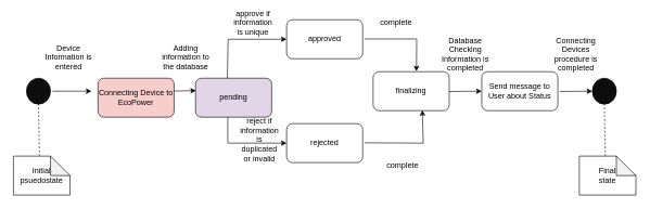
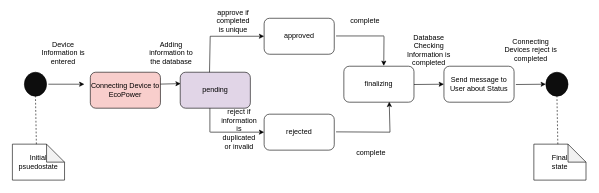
  <mxCell id="0" />
  <mxCell id="1" parent="0" />
  <mxCell id="2" value="" style="ellipse;whiteSpace=wrap;html=1;aspect=fixed;fillColor=#0d0d0d;" parent="1" vertex="1"><mxGeometry x="40" y="120" width="37" height="40" as="geometry" /></mxCell>
  <mxCell id="3" value="Initial psuedostate" style="shape=note;whiteSpace=wrap;html=1;backgroundOutline=1;darkOpacity=0.05;" parent="1" vertex="1"><mxGeometry y="240" width="87" height="60" as="geometry" x="20" /></mxCell>
  <mxCell id="4" value="" style="endArrow=none;dashed=1;html=1;rounded=0;entryX=0.5;entryY=1;entryDx=0;entryDy=0;strokeColor=#000000;" parent="1" target="2" edge="1"><mxGeometry width="50" height="50" relative="1" as="geometry"><mxPoint x="60" y="240" as="sourcePoint" /><mxPoint x="100" y="190" as="targetPoint" /></mxGeometry></mxCell>
  <mxCell id="5" value="" style="endArrow=classic;html=1;rounded=0;" parent="1" edge="1"><mxGeometry width="50" height="50" relative="1" as="geometry"><mxPoint x="80" y="140" as="sourcePoint" /><mxPoint x="140" y="140" as="targetPoint" /></mxGeometry></mxCell>
  <mxCell id="6" value="Send message to User about Status" style="rounded=1;whiteSpace=wrap;html=1;" parent="1" vertex="1"><mxGeometry x="740" y="110" width="117" height="60" as="geometry" /></mxCell>
  <mxCell id="7" value="finalizing" style="rounded=1;whiteSpace=wrap;html=1;" parent="1" vertex="1"><mxGeometry x="573" y="110" width="117" height="60" as="geometry" /></mxCell>
  <mxCell id="8" value="" style="endArrow=none;html=1;rounded=0;exitX=0.417;exitY=0.089;exitDx=0;exitDy=0;exitPerimeter=0;" parent="1" source="16" edge="1"><mxGeometry width="50" height="50" relative="1" as="geometry"><mxPoint x="350" y="110" as="sourcePoint" /><mxPoint x="350" y="60" as="targetPoint" /></mxGeometry></mxCell>
  <mxCell id="9" value="" style="endArrow=none;html=1;rounded=0;" parent="1" edge="1"><mxGeometry width="50" height="50" relative="1" as="geometry"><mxPoint x="349.5" y="220" as="sourcePoint" /><mxPoint x="349.5" y="170" as="targetPoint" /></mxGeometry></mxCell>
  <mxCell id="10" value="" style="endArrow=classic;html=1;rounded=0;" parent="1" edge="1"><mxGeometry width="50" height="50" relative="1" as="geometry"><mxPoint x="350" y="60" as="sourcePoint" /><mxPoint x="440" y="60" as="targetPoint" /></mxGeometry></mxCell>
  <mxCell id="11" value="" style="endArrow=classic;html=1;rounded=0;" parent="1" edge="1"><mxGeometry width="50" height="50" relative="1" as="geometry"><mxPoint x="350" y="220" as="sourcePoint" /><mxPoint x="440" y="220" as="targetPoint" /></mxGeometry></mxCell>
  <mxCell id="12" value="approved" style="rounded=1;whiteSpace=wrap;html=1;" parent="1" vertex="1"><mxGeometry x="440" y="30" width="117" height="60" as="geometry" /></mxCell>
  <mxCell id="13" value="rejected" style="rounded=1;whiteSpace=wrap;html=1;" parent="1" vertex="1"><mxGeometry x="440" y="190" width="117" height="60" as="geometry" /></mxCell>
  <mxCell id="14" value="" style="endArrow=none;html=1;rounded=0;" parent="1" edge="1"><mxGeometry width="50" height="50" relative="1" as="geometry"><mxPoint x="560" y="219.5" as="sourcePoint" /><mxPoint x="650" y="220" as="targetPoint" /></mxGeometry></mxCell>
  <mxCell id="15" value="" style="endArrow=none;html=1;rounded=0;" parent="1" edge="1"><mxGeometry width="50" height="50" relative="1" as="geometry"><mxPoint x="560" y="59.5" as="sourcePoint" /><mxPoint x="640" y="59.5" as="targetPoint" /></mxGeometry></mxCell>
  <mxCell id="16" value="pending" style="rounded=1;whiteSpace=wrap;html=1;fillColor=#e1d5e7;" parent="1" vertex="1"><mxGeometry x="300" y="120" width="117" height="60" as="geometry" /></mxCell>
  <mxCell id="17" value="" style="endArrow=classic;html=1;rounded=0;entryX=0.569;entryY=-0.011;entryDx=0;entryDy=0;entryPerimeter=0;" parent="1" target="7" edge="1"><mxGeometry width="50" height="50" relative="1" as="geometry"><mxPoint x="640" y="60" as="sourcePoint" /><mxPoint x="690" y="10" as="targetPoint" /></mxGeometry></mxCell>
  <mxCell id="18" value="" style="endArrow=classic;html=1;rounded=0;entryX=0.647;entryY=0.989;entryDx=0;entryDy=0;entryPerimeter=0;" parent="1" target="7" edge="1"><mxGeometry width="50" height="50" relative="1" as="geometry"><mxPoint x="650" y="220" as="sourcePoint" /><mxPoint x="700" y="170" as="targetPoint" /></mxGeometry></mxCell>
  <mxCell id="19" value="" style="endArrow=classic;html=1;rounded=0;entryX=0.006;entryY=0.4;entryDx=0;entryDy=0;entryPerimeter=0;exitX=1;exitY=0.25;exitDx=0;exitDy=0;" parent="1" edge="1"><mxGeometry width="50" height="50" relative="1" as="geometry"><mxPoint x="260" y="140" as="sourcePoint" /><mxPoint x="300.72" y="139" as="targetPoint" /></mxGeometry></mxCell>
  <mxCell id="20" value="" style="endArrow=classic;html=1;rounded=0;exitX=1;exitY=0.25;exitDx=0;exitDy=0;" parent="1" target="21" edge="1"><mxGeometry width="50" height="50" relative="1" as="geometry"><mxPoint x="860" y="140.5" as="sourcePoint" /><mxPoint x="900.72" y="139.5" as="targetPoint" /></mxGeometry></mxCell>
  <mxCell id="21" value="" style="ellipse;whiteSpace=wrap;html=1;aspect=fixed;fillColor=#0d0d0d;" parent="1" vertex="1"><mxGeometry x="910" y="120" width="37" height="40" as="geometry" /></mxCell>
  <mxCell id="22" value="Final &lt;br&gt;state" style="shape=note;whiteSpace=wrap;html=1;backgroundOutline=1;darkOpacity=0.05;" parent="1" vertex="1"><mxGeometry x="890" y="240" width="87" height="60" as="geometry" /></mxCell>
  <mxCell id="23" value="" style="endArrow=none;dashed=1;html=1;rounded=0;entryX=0.5;entryY=1;entryDx=0;entryDy=0;strokeColor=#000000;" parent="1" target="21" edge="1"><mxGeometry width="50" height="50" relative="1" as="geometry"><mxPoint x="930" y="240" as="sourcePoint" /><mxPoint x="970" y="190" as="targetPoint" /></mxGeometry></mxCell>
- <mxCell id="24" value="approve if information is unique" style="text;html=1;strokeColor=none;fillColor=none;align=center;verticalAlign=middle;whiteSpace=wrap;rounded=0;" parent="1" vertex="1"><mxGeometry x="360" y="20" width="57" height="30" as="geometry" /></mxCell>
+ <mxCell id="24" value="approve if completed is unique" style="text;html=1;strokeColor=none;fillColor=none;align=center;verticalAlign=middle;whiteSpace=wrap;rounded=0;" parent="1" vertex="1"><mxGeometry x="360" y="20" width="57" height="30" as="geometry" /></mxCell>
  <mxCell id="25" value="complete" style="text;html=1;strokeColor=none;fillColor=none;align=center;verticalAlign=middle;whiteSpace=wrap;rounded=0;" parent="1" vertex="1"><mxGeometry x="590" y="240" width="57" height="30" as="geometry" /></mxCell>
  <mxCell id="26" value="reject if information is duplicated or invalid" style="text;html=1;strokeColor=none;fillColor=none;align=center;verticalAlign=middle;whiteSpace=wrap;rounded=0;" parent="1" vertex="1"><mxGeometry x="370" y="200" width="57" height="30" as="geometry" /></mxCell>
  <mxCell id="27" value="complete" style="text;html=1;strokeColor=none;fillColor=none;align=center;verticalAlign=middle;whiteSpace=wrap;rounded=0;" parent="1" vertex="1"><mxGeometry x="580" y="20" width="57" height="30" as="geometry" /></mxCell>
  <mxCell id="28" value="Connecting Device to EcoPower" style="rounded=1;whiteSpace=wrap;html=1;fillColor=#f8cecc;" parent="1" vertex="1"><mxGeometry x="150" y="120" width="117" height="60" as="geometry" /></mxCell>
  <mxCell id="29" value="" style="endArrow=classic;html=1;rounded=0;entryX=0;entryY=0.5;entryDx=0;entryDy=0;exitX=1;exitY=0.25;exitDx=0;exitDy=0;" parent="1" target="6" edge="1"><mxGeometry width="50" height="50" relative="1" as="geometry"><mxPoint x="690" y="140.5" as="sourcePoint" /><mxPoint x="730.72" y="139.5" as="targetPoint" /></mxGeometry></mxCell>
  <mxCell id="30" value="Device Information is entered" style="text;html=1;strokeColor=none;fillColor=none;align=center;verticalAlign=middle;whiteSpace=wrap;rounded=0;" vertex="1" parent="1"><mxGeometry x="60" y="50" width="90" height="75" as="geometry" /></mxCell>
  <mxCell id="31" value="Adding information to the database" style="text;html=1;strokeColor=none;fillColor=none;align=center;verticalAlign=middle;whiteSpace=wrap;rounded=0;" vertex="1" parent="1"><mxGeometry x="240" y="50" width="90" height="75" as="geometry" /></mxCell>
  <mxCell id="32" value="Database Checking Information is completed" style="text;html=1;strokeColor=none;fillColor=none;align=center;verticalAlign=middle;whiteSpace=wrap;rounded=0;" vertex="1" parent="1"><mxGeometry x="670" y="45" width="90" height="75" as="geometry" /></mxCell>
- <mxCell id="33" value="Connecting Devices procedure is completed" style="text;html=1;strokeColor=none;fillColor=none;align=center;verticalAlign=middle;whiteSpace=wrap;rounded=0;" vertex="1" parent="1"><mxGeometry x="840" y="45" width="90" height="75" as="geometry" /></mxCell>
+ <mxCell id="33" value="Connecting Devices reject is completed" style="text;html=1;strokeColor=none;fillColor=none;align=center;verticalAlign=middle;whiteSpace=wrap;rounded=0;" vertex="1" parent="1"><mxGeometry x="840" y="45" width="90" height="75" as="geometry" /></mxCell>
